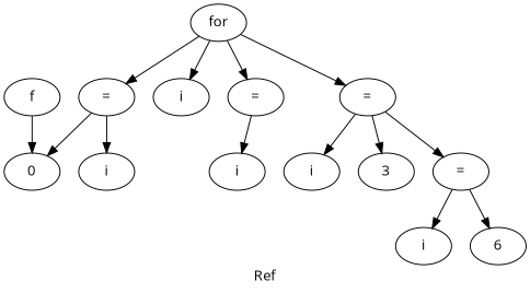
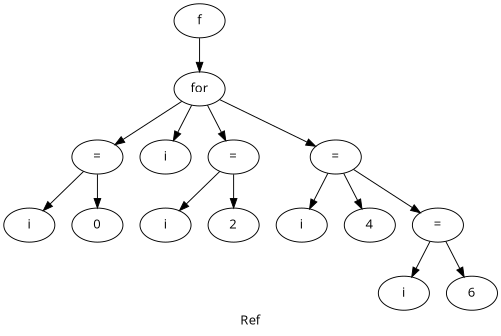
  digraph {
    fontname="Open Sans"
    label=Ref
    node [fontname="Open Sans"]
    edge [fontname="Open Sans"]
    n1 [label=f]
    n2 [label=for]
    n3 [label="="]
    n4 [label=i]
    n5 [label="="]
    n6 [label="="]
    n7 [label=i]
    n8 [label=0]
    n9 [label=i]
+   n10 [label=2]
    n11 [label=i]
-   n12 [label=3]
+   n12 [label=4]
    n13 [label="="]
    n14 [label=i]
    n15 [label=6]
-   n1 -> n8
+   n1 -> n2
    n2 -> n3
    n2 -> n4
    n2 -> n5
    n2 -> n6
    n3 -> n7
    n3 -> n8
    n5 -> n9
+   n5 -> n10
    n6 -> n11
    n6 -> n12
    n6 -> n13
    n13 -> n14
    n13 -> n15
  }
